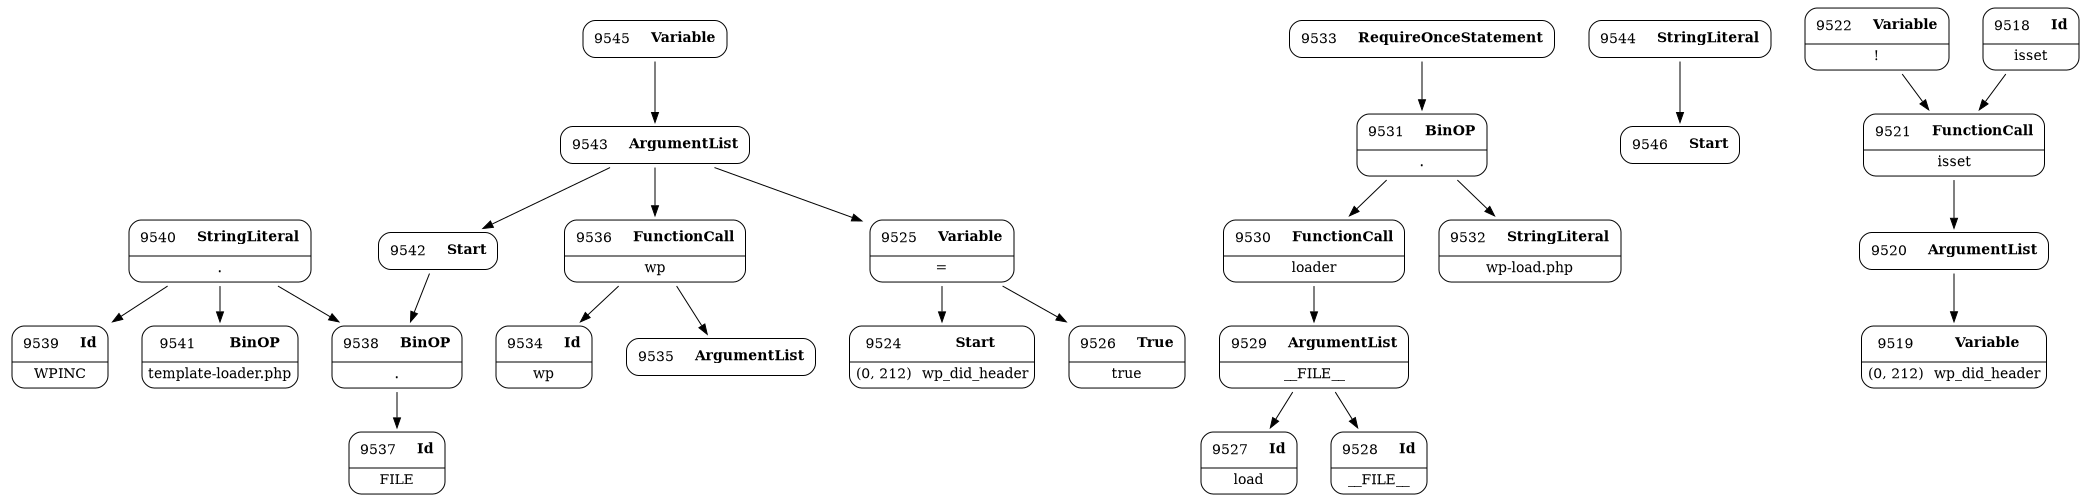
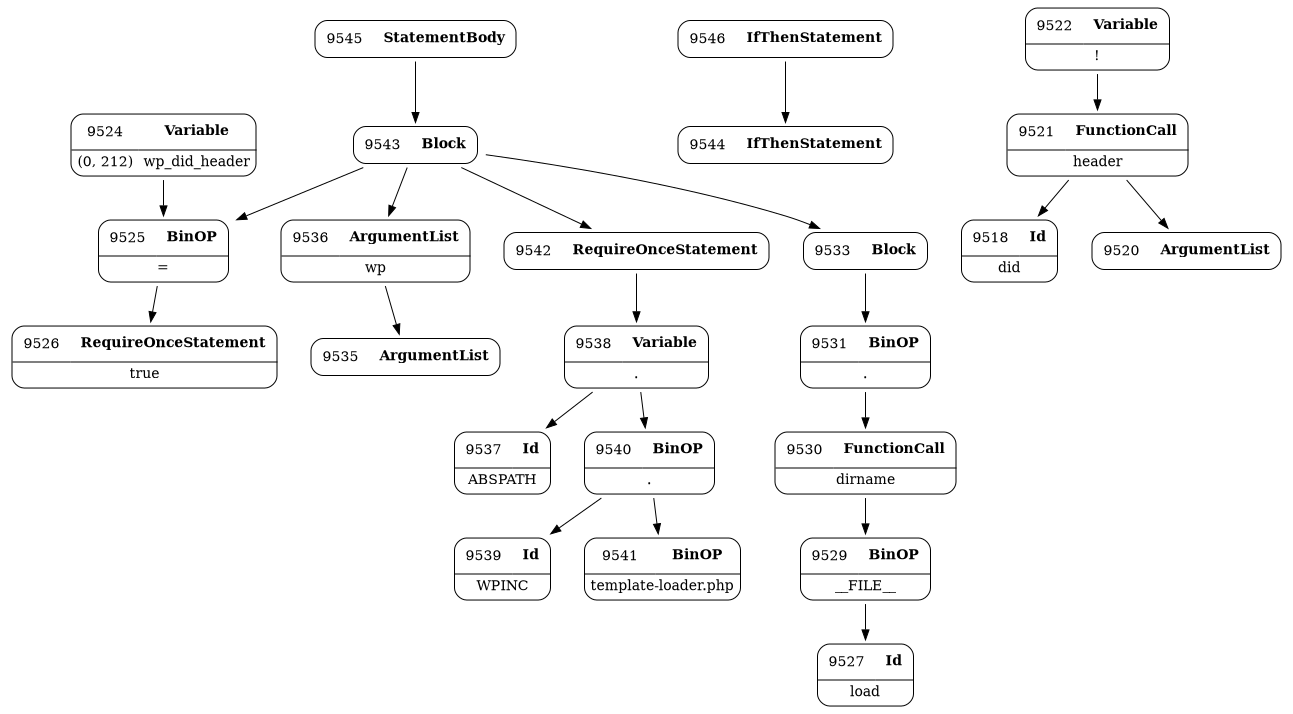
  digraph {
    node [shape=none]
    edge [weight=2]
-   n1 [label=<<TABLE border='1' cellspacing='0' cellpadding='10' style='rounded' ><TR><TD border='0'>9536</TD><TD border='0'><B>FunctionCall</B></TD></TR><HR/><TR><TD border='0' cellpadding='5' colspan='2'>wp</TD></TR></TABLE>>]
-   n2 [label=<<TABLE border='1' cellspacing='0' cellpadding='10' style='rounded' ><TR><TD border='0'>9534</TD><TD border='0'><B>Id</B></TD></TR><HR/><TR><TD border='0' cellpadding='5' colspan='2'>wp</TD></TR></TABLE>>]
+   n1 [label=<<TABLE border='1' cellspacing='0' cellpadding='10' style='rounded' ><TR><TD border='0'>9536</TD><TD border='0'><B>ArgumentList</B></TD></TR><HR/><TR><TD border='0' cellpadding='5' colspan='2'>wp</TD></TR></TABLE>>]
    n3 [label=<<TABLE border='1' cellspacing='0' cellpadding='10' style='rounded' ><TR><TD border='0'>9535</TD><TD border='0'><B>ArgumentList</B></TD></TR></TABLE>>]
-   n4 [label=<<TABLE border='1' cellspacing='0' cellpadding='10' style='rounded' ><TR><TD border='0'>9537</TD><TD border='0'><B>Id</B></TD></TR><HR/><TR><TD border='0' cellpadding='5' colspan='2'>FILE</TD></TR></TABLE>>]
-   n5 [label=<<TABLE border='1' cellspacing='0' cellpadding='10' style='rounded' ><TR><TD border='0'>9538</TD><TD border='0'><B>BinOP</B></TD></TR><HR/><TR><TD border='0' cellpadding='5' colspan='2'>.</TD></TR></TABLE>>]
-   n6 [label=<<TABLE border='1' cellspacing='0' cellpadding='10' style='rounded' ><TR><TD border='0'>9540</TD><TD border='0'><B>StringLiteral</B></TD></TR><HR/><TR><TD border='0' cellpadding='5' colspan='2'>.</TD></TR></TABLE>>]
+   n4 [label=<<TABLE border='1' cellspacing='0' cellpadding='10' style='rounded' ><TR><TD border='0'>9537</TD><TD border='0'><B>Id</B></TD></TR><HR/><TR><TD border='0' cellpadding='5' colspan='2'>ABSPATH</TD></TR></TABLE>>]
+   n5 [label=<<TABLE border='1' cellspacing='0' cellpadding='10' style='rounded' ><TR><TD border='0'>9538</TD><TD border='0'><B>Variable</B></TD></TR><HR/><TR><TD border='0' cellpadding='5' colspan='2'>.</TD></TR></TABLE>>]
+   n6 [label=<<TABLE border='1' cellspacing='0' cellpadding='10' style='rounded' ><TR><TD border='0'>9540</TD><TD border='0'><B>BinOP</B></TD></TR><HR/><TR><TD border='0' cellpadding='5' colspan='2'>.</TD></TR></TABLE>>]
    n7 [label=<<TABLE border='1' cellspacing='0' cellpadding='10' style='rounded' ><TR><TD border='0'>9539</TD><TD border='0'><B>Id</B></TD></TR><HR/><TR><TD border='0' cellpadding='5' colspan='2'>WPINC</TD></TR></TABLE>>]
    n8 [label=<<TABLE border='1' cellspacing='0' cellpadding='10' style='rounded' ><TR><TD border='0'>9541</TD><TD border='0'><B>BinOP</B></TD></TR><HR/><TR><TD border='0' cellpadding='5' colspan='2'>template-loader.php</TD></TR></TABLE>>]
-   n9 [label=<<TABLE border='1' cellspacing='0' cellpadding='10' style='rounded' ><TR><TD border='0'>9542</TD><TD border='0'><B>Start</B></TD></TR></TABLE>>]
-   n10 [label=<<TABLE border='1' cellspacing='0' cellpadding='10' style='rounded' ><TR><TD border='0'>9543</TD><TD border='0'><B>ArgumentList</B></TD></TR></TABLE>>]
-   n11 [label=<<TABLE border='1' cellspacing='0' cellpadding='10' style='rounded' ><TR><TD border='0'>9525</TD><TD border='0'><B>Variable</B></TD></TR><HR/><TR><TD border='0' cellpadding='5' colspan='2'>=</TD></TR></TABLE>>]
-   n12 [label=<<TABLE border='1' cellspacing='0' cellpadding='10' style='rounded' ><TR><TD border='0'>9533</TD><TD border='0'><B>RequireOnceStatement</B></TD></TR></TABLE>>]
-   n13 [label=<<TABLE border='1' cellspacing='0' cellpadding='10' style='rounded' ><TR><TD border='0'>9524</TD><TD border='0'><B>Start</B></TD></TR><HR/><TR><TD border='0' cellpadding='5'>(0, 212)</TD><TD border='0' cellpadding='5'>wp_did_header</TD></TR></TABLE>>]
-   n14 [label=<<TABLE border='1' cellspacing='0' cellpadding='10' style='rounded' ><TR><TD border='0'>9526</TD><TD border='0'><B>True</B></TD></TR><HR/><TR><TD border='0' cellpadding='5' colspan='2'>true</TD></TR></TABLE>>]
+   n9 [label=<<TABLE border='1' cellspacing='0' cellpadding='10' style='rounded' ><TR><TD border='0'>9542</TD><TD border='0'><B>RequireOnceStatement</B></TD></TR></TABLE>>]
+   n10 [label=<<TABLE border='1' cellspacing='0' cellpadding='10' style='rounded' ><TR><TD border='0'>9543</TD><TD border='0'><B>Block</B></TD></TR></TABLE>>]
+   n11 [label=<<TABLE border='1' cellspacing='0' cellpadding='10' style='rounded' ><TR><TD border='0'>9525</TD><TD border='0'><B>BinOP</B></TD></TR><HR/><TR><TD border='0' cellpadding='5' colspan='2'>=</TD></TR></TABLE>>]
+   n12 [label=<<TABLE border='1' cellspacing='0' cellpadding='10' style='rounded' ><TR><TD border='0'>9533</TD><TD border='0'><B>Block</B></TD></TR></TABLE>>]
+   n13 [label=<<TABLE border='1' cellspacing='0' cellpadding='10' style='rounded' ><TR><TD border='0'>9524</TD><TD border='0'><B>Variable</B></TD></TR><HR/><TR><TD border='0' cellpadding='5'>(0, 212)</TD><TD border='0' cellpadding='5'>wp_did_header</TD></TR></TABLE>>]
+   n14 [label=<<TABLE border='1' cellspacing='0' cellpadding='10' style='rounded' ><TR><TD border='0'>9526</TD><TD border='0'><B>RequireOnceStatement</B></TD></TR><HR/><TR><TD border='0' cellpadding='5' colspan='2'>true</TD></TR></TABLE>>]
    n15 [label=<<TABLE border='1' cellspacing='0' cellpadding='10' style='rounded' ><TR><TD border='0'>9531</TD><TD border='0'><B>BinOP</B></TD></TR><HR/><TR><TD border='0' cellpadding='5' colspan='2'>.</TD></TR></TABLE>>]
-   n16 [label=<<TABLE border='1' cellspacing='0' cellpadding='10' style='rounded' ><TR><TD border='0'>9530</TD><TD border='0'><B>FunctionCall</B></TD></TR><HR/><TR><TD border='0' cellpadding='5' colspan='2'>loader</TD></TR></TABLE>>]
-   n17 [label=<<TABLE border='1' cellspacing='0' cellpadding='10' style='rounded' ><TR><TD border='0'>9532</TD><TD border='0'><B>StringLiteral</B></TD></TR><HR/><TR><TD border='0' cellpadding='5' colspan='2'>wp-load.php</TD></TR></TABLE>>]
-   n18 [label=<<TABLE border='1' cellspacing='0' cellpadding='10' style='rounded' ><TR><TD border='0'>9544</TD><TD border='0'><B>StringLiteral</B></TD></TR></TABLE>>]
-   n19 [label=<<TABLE border='1' cellspacing='0' cellpadding='10' style='rounded' ><TR><TD border='0'>9545</TD><TD border='0'><B>Variable</B></TD></TR></TABLE>>]
+   n16 [label=<<TABLE border='1' cellspacing='0' cellpadding='10' style='rounded' ><TR><TD border='0'>9530</TD><TD border='0'><B>FunctionCall</B></TD></TR><HR/><TR><TD border='0' cellpadding='5' colspan='2'>dirname</TD></TR></TABLE>>]
+   n18 [label=<<TABLE border='1' cellspacing='0' cellpadding='10' style='rounded' ><TR><TD border='0'>9544</TD><TD border='0'><B>IfThenStatement</B></TD></TR></TABLE>>]
+   n19 [label=<<TABLE border='1' cellspacing='0' cellpadding='10' style='rounded' ><TR><TD border='0'>9545</TD><TD border='0'><B>StatementBody</B></TD></TR></TABLE>>]
    n20 [label=<<TABLE border='1' cellspacing='0' cellpadding='10' style='rounded' ><TR><TD border='0'>9522</TD><TD border='0'><B>Variable</B></TD></TR><HR/><TR><TD border='0' cellpadding='5' colspan='2'>!</TD></TR></TABLE>>]
-   n21 [label=<<TABLE border='1' cellspacing='0' cellpadding='10' style='rounded' ><TR><TD border='0'>9521</TD><TD border='0'><B>FunctionCall</B></TD></TR><HR/><TR><TD border='0' cellpadding='5' colspan='2'>isset</TD></TR></TABLE>>]
-   n22 [label=<<TABLE border='1' cellspacing='0' cellpadding='10' style='rounded' ><TR><TD border='0'>9546</TD><TD border='0'><B>Start</B></TD></TR></TABLE>>]
-   n23 [label=<<TABLE border='1' cellspacing='0' cellpadding='10' style='rounded' ><TR><TD border='0'>9518</TD><TD border='0'><B>Id</B></TD></TR><HR/><TR><TD border='0' cellpadding='5' colspan='2'>isset</TD></TR></TABLE>>]
-   n24 [label=<<TABLE border='1' cellspacing='0' cellpadding='10' style='rounded' ><TR><TD border='0'>9519</TD><TD border='0'><B>Variable</B></TD></TR><HR/><TR><TD border='0' cellpadding='5'>(0, 212)</TD><TD border='0' cellpadding='5'>wp_did_header</TD></TR></TABLE>>]
+   n21 [label=<<TABLE border='1' cellspacing='0' cellpadding='10' style='rounded' ><TR><TD border='0'>9521</TD><TD border='0'><B>FunctionCall</B></TD></TR><HR/><TR><TD border='0' cellpadding='5' colspan='2'>header</TD></TR></TABLE>>]
+   n22 [label=<<TABLE border='1' cellspacing='0' cellpadding='10' style='rounded' ><TR><TD border='0'>9546</TD><TD border='0'><B>IfThenStatement</B></TD></TR></TABLE>>]
+   n23 [label=<<TABLE border='1' cellspacing='0' cellpadding='10' style='rounded' ><TR><TD border='0'>9518</TD><TD border='0'><B>Id</B></TD></TR><HR/><TR><TD border='0' cellpadding='5' colspan='2'>did</TD></TR></TABLE>>]
    n25 [label=<<TABLE border='1' cellspacing='0' cellpadding='10' style='rounded' ><TR><TD border='0'>9520</TD><TD border='0'><B>ArgumentList</B></TD></TR></TABLE>>]
    n26 [label=<<TABLE border='1' cellspacing='0' cellpadding='10' style='rounded' ><TR><TD border='0'>9527</TD><TD border='0'><B>Id</B></TD></TR><HR/><TR><TD border='0' cellpadding='5' colspan='2'>load</TD></TR></TABLE>>]
-   n27 [label=<<TABLE border='1' cellspacing='0' cellpadding='10' style='rounded' ><TR><TD border='0'>9528</TD><TD border='0'><B>Id</B></TD></TR><HR/><TR><TD border='0' cellpadding='5' colspan='2'>__FILE__</TD></TR></TABLE>>]
-   n28 [label=<<TABLE border='1' cellspacing='0' cellpadding='10' style='rounded' ><TR><TD border='0'>9529</TD><TD border='0'><B>ArgumentList</B></TD></TR><HR/><TR><TD border='0' cellpadding='5' colspan='2'>__FILE__</TD></TR></TABLE>>]
-   n1 -> n2
+   n28 [label=<<TABLE border='1' cellspacing='0' cellpadding='10' style='rounded' ><TR><TD border='0'>9529</TD><TD border='0'><B>BinOP</B></TD></TR><HR/><TR><TD border='0' cellpadding='5' colspan='2'>__FILE__</TD></TR></TABLE>>]
    n1 -> n3
    n5 -> n4
-   n6 -> n5
+   n5 -> n6
    n6 -> n7
    n6 -> n8
    n9 -> n5
    n10 -> n1
    n10 -> n9
    n10 -> n11
-   n11 -> n13
+   n10 -> n12
+   n13 -> n11
    n11 -> n14
    n12 -> n15
    n15 -> n16
-   n15 -> n17
    n16 -> n28
    n19 -> n10
    n20 -> n21
-   n23 -> n21
+   n21 -> n23
    n21 -> n25
-   n18 -> n22
-   n25 -> n24
+   n22 -> n18
    n28 -> n26
-   n28 -> n27
  }
